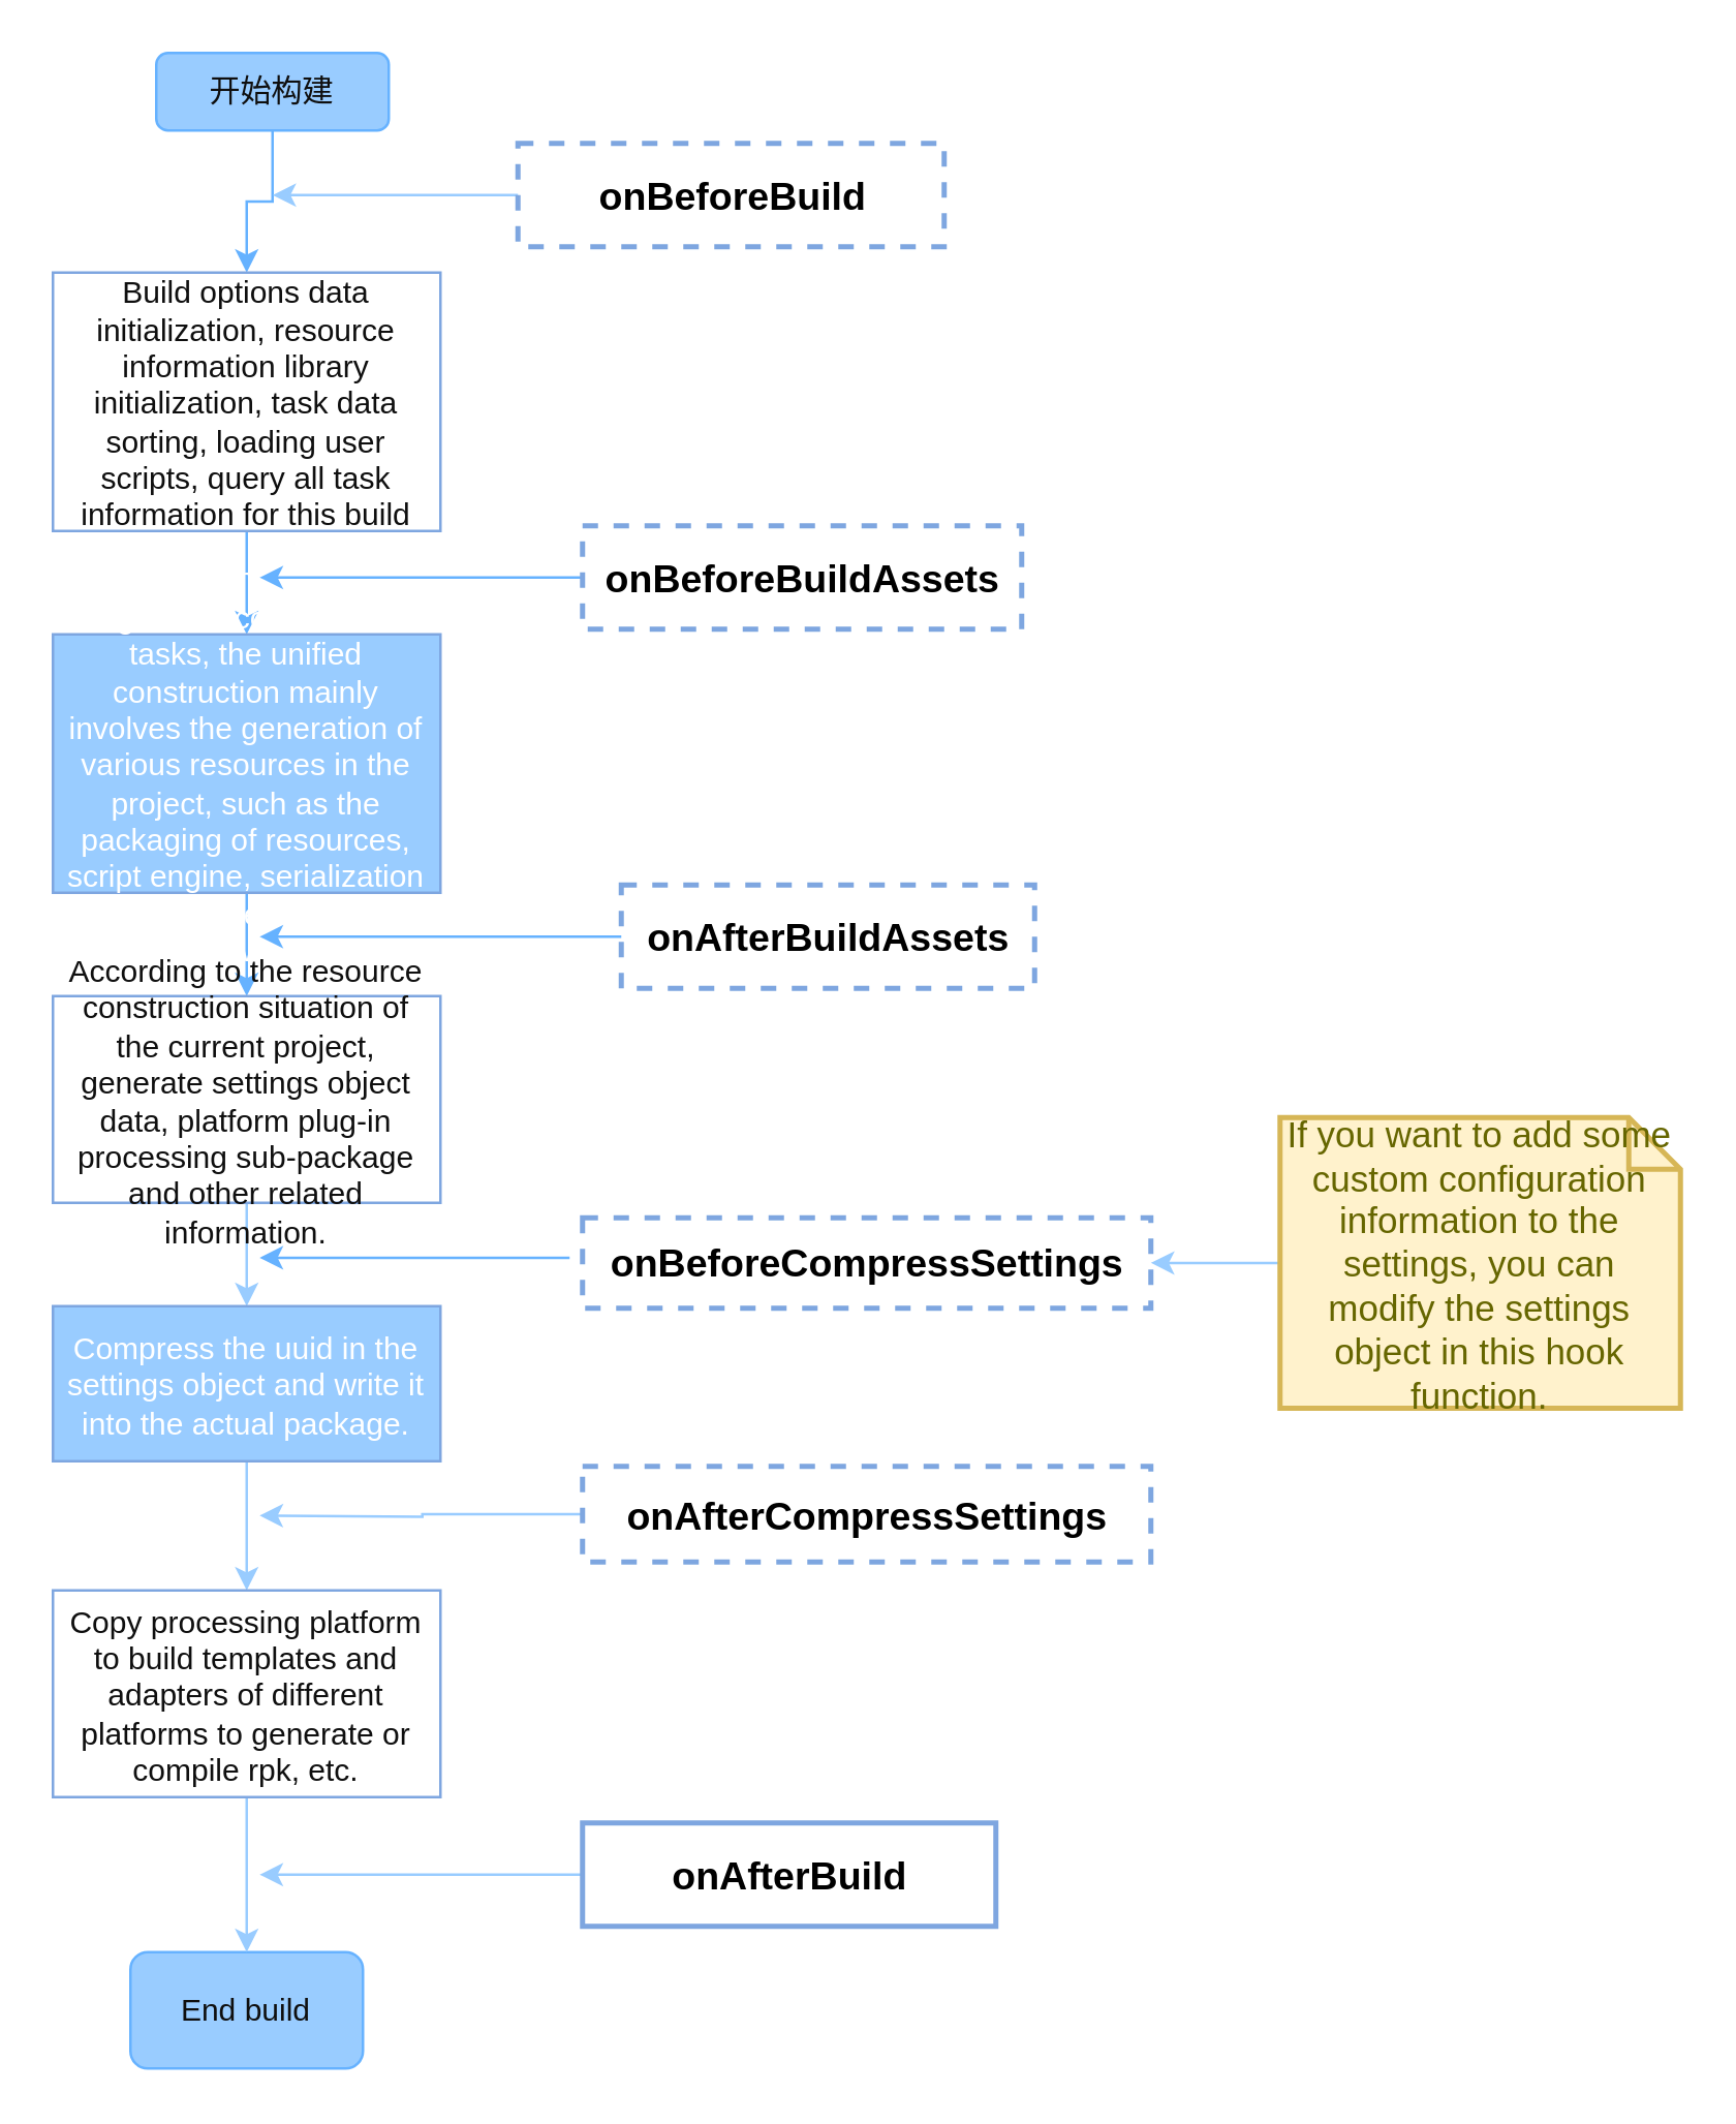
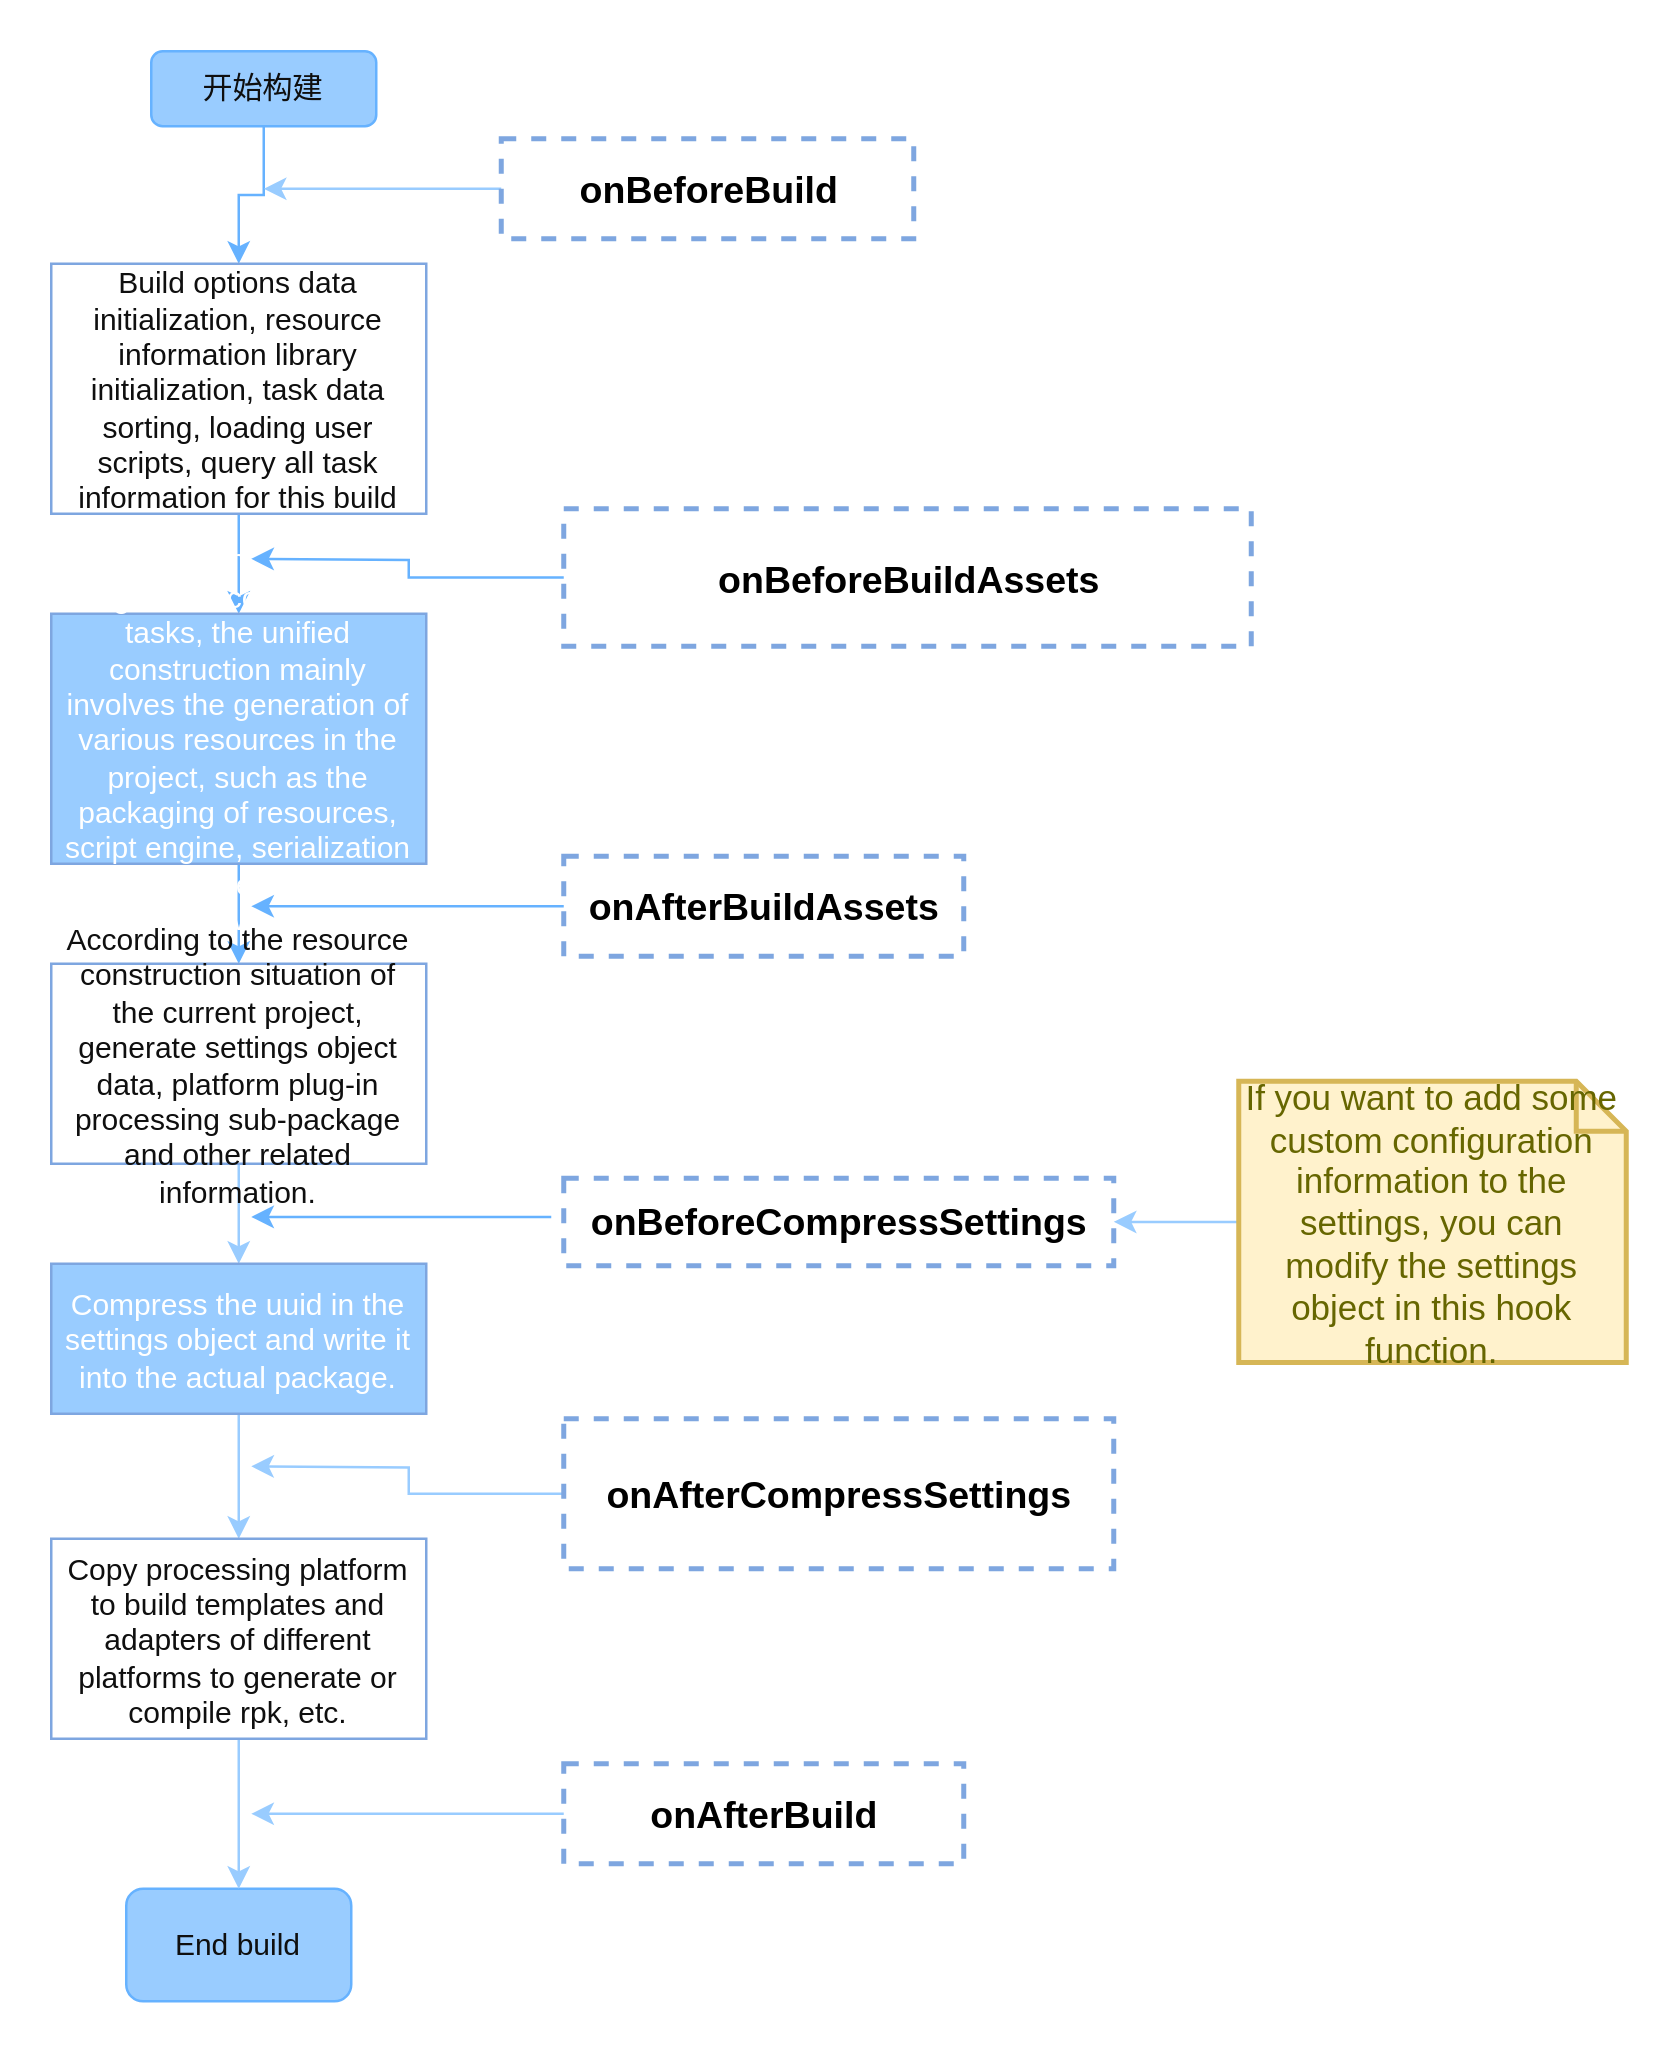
  <mxCell id="0" />
  <mxCell id="1" parent="0" />
  <mxCell id="2" style="edgeStyle=orthogonalEdgeStyle;rounded=0;orthogonalLoop=1;jettySize=auto;html=1;entryX=0.5;entryY=0;entryDx=0;entryDy=0;strokeColor=#66B2FF;" parent="1" target="6" edge="1"><mxGeometry relative="1" as="geometry"><mxPoint x="95" y="105" as="sourcePoint" /></mxGeometry></mxCell>
  <mxCell id="3" style="edgeStyle=orthogonalEdgeStyle;rounded=0;orthogonalLoop=1;jettySize=auto;html=1;exitX=0.5;exitY=1;exitDx=0;exitDy=0;entryX=0.5;entryY=0;entryDx=0;entryDy=0;strokeColor=#66B2FF;" parent="1" source="4" target="6" edge="1"><mxGeometry relative="1" as="geometry"><mxPoint x="95" y="45" as="targetPoint" /></mxGeometry></mxCell>
  <mxCell id="4" value="&lt;span&gt;开始构建&lt;/span&gt;" style="rounded=1;whiteSpace=wrap;html=1;strokeColor=#66B2FF;fillColor=#99CCFF;fontColor=#0F0F0F;" parent="1" vertex="1"><mxGeometry x="60" y="20" width="90" height="30" as="geometry" /></mxCell>
  <mxCell id="5" style="edgeStyle=orthogonalEdgeStyle;rounded=0;orthogonalLoop=1;jettySize=auto;html=1;entryX=0.5;entryY=0;entryDx=0;entryDy=0;strokeColor=#66B2FF;" parent="1" source="6" target="8" edge="1"><mxGeometry relative="1" as="geometry" /></mxCell>
  <mxCell id="6" value="Build options data initialization, resource information library initialization, task data sorting, loading user scripts, query all task information for this build" style="rounded=0;whiteSpace=wrap;html=1;fillColor=none;strokeColor=#7EA6E0;fontColor=#0F0F0F;spacingTop=2;spacingLeft=4;spacingRight=4;" parent="1" vertex="1"><mxGeometry x="20" y="105" width="150" height="100" as="geometry" /></mxCell>
  <mxCell id="7" style="edgeStyle=orthogonalEdgeStyle;rounded=0;orthogonalLoop=1;jettySize=auto;html=1;entryX=0.5;entryY=0;entryDx=0;entryDy=0;strokeColor=#66B2FF;" parent="1" source="8" target="10" edge="1"><mxGeometry relative="1" as="geometry" /></mxCell>
  <mxCell id="8" value="According to the organized construction tasks, the unified construction mainly involves the generation of various resources in the project, such as the packaging of resources, script engine, serialization and json merging, and md5 writing." style="rounded=0;whiteSpace=wrap;html=1;fillColor=#99CCFF;strokeColor=#7EA6E0;fontColor=#FFFFFF;spacingTop=2;spacingLeft=4;spacingRight=4;align=center;" parent="1" vertex="1"><mxGeometry x="20" y="245" width="150" height="100" as="geometry" /></mxCell>
  <mxCell id="9" style="edgeStyle=orthogonalEdgeStyle;rounded=0;orthogonalLoop=1;jettySize=auto;html=1;exitX=0.5;exitY=1;exitDx=0;exitDy=0;strokeColor=#99CCFF;" parent="1" source="10" target="12" edge="1"><mxGeometry relative="1" as="geometry" /></mxCell>
  <mxCell id="10" value="According to the resource construction situation of the current project, generate settings object data, platform plug-in processing sub-package and other related information." style="rounded=0;whiteSpace=wrap;html=1;fillColor=none;strokeColor=#7EA6E0;fontColor=#0F0F0F;spacingTop=2;spacingLeft=4;spacingRight=4;" parent="1" vertex="1"><mxGeometry x="20" y="385" width="150" height="80" as="geometry" /></mxCell>
  <mxCell id="11" style="edgeStyle=orthogonalEdgeStyle;rounded=0;orthogonalLoop=1;jettySize=auto;html=1;exitX=0.5;exitY=1;exitDx=0;exitDy=0;entryX=0.5;entryY=0;entryDx=0;entryDy=0;strokeColor=#99CCFF;" parent="1" source="12" target="29" edge="1"><mxGeometry relative="1" as="geometry" /></mxCell>
  <mxCell id="12" value="Compress the uuid in the settings object and write it into the actual package." style="rounded=0;whiteSpace=wrap;html=1;fillColor=#99CCFF;strokeColor=#7EA6E0;fontColor=#FFFFFF;spacingTop=2;spacingLeft=4;spacingRight=4;" parent="1" vertex="1"><mxGeometry x="20" y="505" width="150" height="60" as="geometry" /></mxCell>
  <mxCell id="13" value="&lt;span&gt;End build&lt;/span&gt;" style="rounded=1;whiteSpace=wrap;html=1;strokeColor=#66B2FF;fillColor=#99CCFF;fontColor=#0F0F0F;" parent="1" vertex="1"><mxGeometry x="50" y="755" width="90" height="45" as="geometry" /></mxCell>
  <mxCell id="14" style="edgeStyle=orthogonalEdgeStyle;rounded=0;orthogonalLoop=1;jettySize=auto;html=1;strokeColor=#66B2FF;fontColor=#0F0F0F;" parent="1" source="15" edge="1"><mxGeometry relative="1" as="geometry"><mxPoint x="100" y="223" as="targetPoint" /></mxGeometry></mxCell>
- <mxCell id="15" value="&lt;font color=&quot;#000000&quot; style=&quot;font-size: 15px&quot;&gt;onBeforeBuildAssets&lt;/font&gt;" style="html=1;fontColor=#FAFFFF;fontStyle=1;align=center;verticalAlign=middle;spacing=0;labelBorderColor=none;fillColor=none;dashed=1;strokeWidth=2;strokeColor=#7EA6E0;spacingLeft=0;spacingTop=0;labelBackgroundColor=none;fontSize=15;" parent="1" vertex="1"><mxGeometry x="225" y="203" width="170" height="40" as="geometry" /></mxCell>
+ <mxCell id="15" value="&lt;font color=&quot;#000000&quot; style=&quot;font-size: 15px&quot;&gt;onBeforeBuildAssets&lt;/font&gt;" style="html=1;fontColor=#FAFFFF;fontStyle=1;align=center;verticalAlign=middle;spacing=0;labelBorderColor=none;fillColor=none;dashed=1;strokeWidth=2;strokeColor=#7EA6E0;spacingLeft=0;spacingTop=0;labelBackgroundColor=none;fontSize=15;" parent="1" vertex="1"><mxGeometry x="225" y="203" width="275" height="55" as="geometry" /></mxCell>
  <mxCell id="16" style="edgeStyle=orthogonalEdgeStyle;rounded=0;orthogonalLoop=1;jettySize=auto;html=1;strokeColor=#66B2FF;fontColor=#0F0F0F;" parent="1" source="17" edge="1"><mxGeometry relative="1" as="geometry"><mxPoint x="100" y="362" as="targetPoint" /></mxGeometry></mxCell>
- <mxCell id="17" value="&lt;font color=&quot;#000000&quot; style=&quot;font-size: 15px&quot;&gt;onAfterBuildAssets&lt;/font&gt;" style="html=1;fontColor=#FAFFFF;fontStyle=1;align=center;verticalAlign=middle;spacing=0;labelBorderColor=none;fillColor=none;dashed=1;strokeWidth=2;strokeColor=#7EA6E0;spacingLeft=0;spacingTop=0;labelBackgroundColor=none;fontSize=15;" parent="1" vertex="1"><mxGeometry x="240" y="342" width="160" height="40" as="geometry" /></mxCell>
+ <mxCell id="17" value="&lt;font color=&quot;#000000&quot; style=&quot;font-size: 15px&quot;&gt;onAfterBuildAssets&lt;/font&gt;" style="html=1;fontColor=#FAFFFF;fontStyle=1;align=center;verticalAlign=middle;spacing=0;labelBorderColor=none;fillColor=none;dashed=1;strokeWidth=2;strokeColor=#7EA6E0;spacingLeft=0;spacingTop=0;labelBackgroundColor=none;fontSize=15;" parent="1" vertex="1"><mxGeometry x="225" y="342" width="160" height="40" as="geometry" /></mxCell>
  <mxCell id="18" value="&lt;font color=&quot;#000000&quot; style=&quot;font-size: 15px&quot;&gt;onBeforeCompressSettings&lt;/font&gt;" style="html=1;fontColor=#FAFFFF;fontStyle=1;align=center;verticalAlign=middle;spacing=0;labelBorderColor=none;fillColor=none;dashed=1;strokeWidth=2;strokeColor=#7EA6E0;spacingLeft=0;spacingTop=0;labelBackgroundColor=none;fontSize=15;" parent="1" vertex="1"><mxGeometry x="225" y="470.75" width="220" height="35" as="geometry" /></mxCell>
  <mxCell id="19" style="edgeStyle=orthogonalEdgeStyle;rounded=0;orthogonalLoop=1;jettySize=auto;html=1;strokeColor=#66B2FF;fontColor=#0F0F0F;fontStyle=1" parent="1" edge="1"><mxGeometry relative="1" as="geometry"><mxPoint x="100" y="486.25" as="targetPoint" /><mxPoint x="220" y="486.25" as="sourcePoint" /></mxGeometry></mxCell>
  <mxCell id="20" style="edgeStyle=orthogonalEdgeStyle;rounded=0;orthogonalLoop=1;jettySize=auto;html=1;exitX=0;exitY=0.5;exitDx=0;exitDy=0;strokeColor=#99CCFF;" parent="1" source="21" edge="1"><mxGeometry relative="1" as="geometry"><mxPoint x="100" y="586" as="targetPoint" /></mxGeometry></mxCell>
- <mxCell id="21" value="&lt;font color=&quot;#000000&quot; style=&quot;font-size: 15px&quot;&gt;onAfterCompressSettings&lt;/font&gt;" style="html=1;fontColor=#FAFFFF;fontStyle=1;align=center;verticalAlign=middle;spacing=0;labelBorderColor=none;fillColor=none;dashed=1;strokeWidth=2;strokeColor=#7EA6E0;spacingLeft=0;spacingTop=0;labelBackgroundColor=none;fontSize=15;" parent="1" vertex="1"><mxGeometry x="225" y="567" width="220" height="37" as="geometry" /></mxCell>
+ <mxCell id="21" value="&lt;font color=&quot;#000000&quot; style=&quot;font-size: 15px&quot;&gt;onAfterCompressSettings&lt;/font&gt;" style="html=1;fontColor=#FAFFFF;fontStyle=1;align=center;verticalAlign=middle;spacing=0;labelBorderColor=none;fillColor=none;dashed=1;strokeWidth=2;strokeColor=#7EA6E0;spacingLeft=0;spacingTop=0;labelBackgroundColor=none;fontSize=15;" parent="1" vertex="1"><mxGeometry x="225" y="567" width="220" height="60" as="geometry" /></mxCell>
  <mxCell id="22" style="edgeStyle=orthogonalEdgeStyle;rounded=0;orthogonalLoop=1;jettySize=auto;html=1;entryX=1;entryY=0.5;entryDx=0;entryDy=0;strokeColor=#99CCFF;" edge="1" parent="1" source="23" target="18"><mxGeometry relative="1" as="geometry" /></mxCell>
  <mxCell id="23" value="If you want to add some custom configuration information to the settings, you can modify the settings object in this hook function." style="shape=note;strokeWidth=2;fontSize=14;size=20;whiteSpace=wrap;html=1;fillColor=#fff2cc;strokeColor=#d6b656;fontColor=#666600;labelBackgroundColor=none;align=center;spacingTop=2;spacingLeft=2;spacingRight=2;" parent="1" vertex="1"><mxGeometry x="495" y="432" width="155" height="112.5" as="geometry" /></mxCell>
  <mxCell id="24" style="edgeStyle=orthogonalEdgeStyle;rounded=0;orthogonalLoop=1;jettySize=auto;html=1;exitX=0;exitY=0.5;exitDx=0;exitDy=0;strokeColor=#99CCFF;" parent="1" source="25" edge="1"><mxGeometry relative="1" as="geometry"><mxPoint x="105" y="75" as="targetPoint" /></mxGeometry></mxCell>
  <mxCell id="25" value="&lt;font color=&quot;#000000&quot; style=&quot;font-size: 15px&quot;&gt;onBeforeBuild&lt;/font&gt;" style="html=1;fontColor=#FAFFFF;fontStyle=1;align=center;verticalAlign=middle;spacing=0;labelBorderColor=none;fillColor=none;dashed=1;strokeWidth=2;strokeColor=#7EA6E0;spacingLeft=0;spacingTop=0;labelBackgroundColor=none;fontSize=15;" parent="1" vertex="1"><mxGeometry x="200" y="55" width="165" height="40" as="geometry" /></mxCell>
  <mxCell id="26" style="edgeStyle=orthogonalEdgeStyle;rounded=0;orthogonalLoop=1;jettySize=auto;html=1;strokeColor=#99CCFF;" parent="1" source="27" edge="1"><mxGeometry relative="1" as="geometry"><mxPoint x="100" y="725" as="targetPoint" /></mxGeometry></mxCell>
- <mxCell id="27" value="&lt;font color=&quot;#000000&quot; style=&quot;font-size: 15px&quot;&gt;onAfterBuild&lt;/font&gt;" style="html=1;fontColor=#FAFFFF;fontStyle=1;align=center;verticalAlign=middle;spacing=0;labelBorderColor=none;fillColor=none;dashed=0;strokeWidth=2;strokeColor=#7EA6E0;spacingLeft=0;spacingTop=0;labelBackgroundColor=none;fontSize=15;" parent="1" vertex="1"><mxGeometry x="225" y="705" width="160" height="40" as="geometry" /></mxCell>
+ <mxCell id="27" value="&lt;font color=&quot;#000000&quot; style=&quot;font-size: 15px&quot;&gt;onAfterBuild&lt;/font&gt;" style="html=1;fontColor=#FAFFFF;fontStyle=1;align=center;verticalAlign=middle;spacing=0;labelBorderColor=none;fillColor=none;dashed=1;strokeWidth=2;strokeColor=#7EA6E0;spacingLeft=0;spacingTop=0;labelBackgroundColor=none;fontSize=15;" parent="1" vertex="1"><mxGeometry x="225" y="705" width="160" height="40" as="geometry" /></mxCell>
  <mxCell id="28" style="edgeStyle=orthogonalEdgeStyle;rounded=0;orthogonalLoop=1;jettySize=auto;html=1;exitX=0.5;exitY=1;exitDx=0;exitDy=0;entryX=0.5;entryY=0;entryDx=0;entryDy=0;strokeColor=#99CCFF;" parent="1" source="29" target="13" edge="1"><mxGeometry relative="1" as="geometry" /></mxCell>
  <mxCell id="29" value="Copy processing platform to build templates and adapters of different platforms to generate or compile rpk, etc." style="rounded=0;whiteSpace=wrap;html=1;fillColor=none;strokeColor=#7EA6E0;fontColor=#0F0F0F;spacingTop=2;spacingLeft=4;spacingRight=4;" parent="1" vertex="1"><mxGeometry x="20" y="615" width="150" height="80" as="geometry" /></mxCell>
